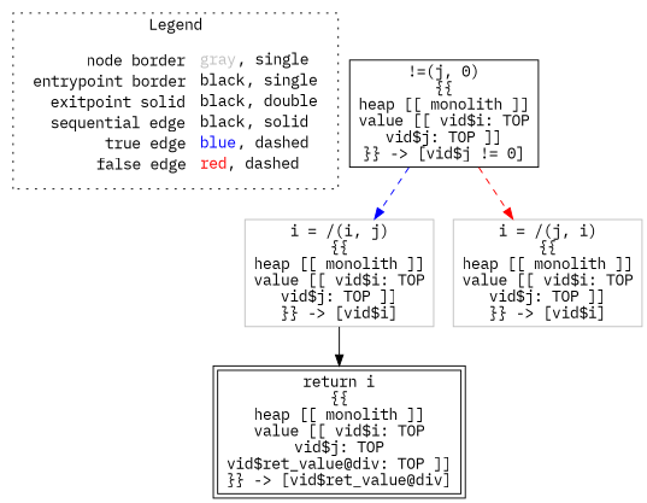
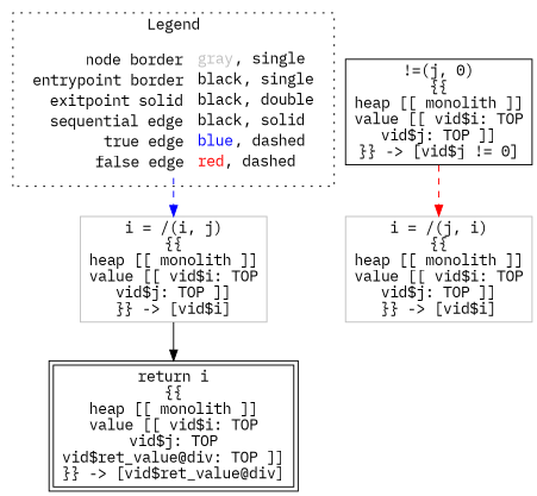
  digraph {
    fontname="IBM Plex Mono"
    node [fontname="IBM Plex Mono" shape=rect color=black]
    edge [fontname="IBM Plex Mono" style=dashed]
    n1 [label=<<table border="0" cellpadding="2" cellspacing="0" cellborder="0"><tr><td align="right">node border&nbsp;</td><td align="left"><font color="gray">gray</font>, single</td></tr><tr><td align="right">entrypoint border&nbsp;</td><td align="left"><font color="black">black</font>, single</td></tr><tr><td align="right">exitpoint solid&nbsp;</td><td align="left"><font color="black">black</font>, double</td></tr><tr><td align="right">sequential edge&nbsp;</td><td align="left"><font color="black">black</font>, solid</td></tr><tr><td align="right">true edge&nbsp;</td><td align="left"><font color="blue">blue</font>, dashed</td></tr><tr><td align="right">false edge&nbsp;</td><td align="left"><font color="red">red</font>, dashed</td></tr></table>> shape=plaintext color=""]
    n2 [label=<!=(j, 0)<BR/>{{<BR/>heap [[ monolith ]]<BR/>value [[ vid$i: TOP<BR/>vid$j: TOP ]]<BR/>}} -&gt; [vid$j != 0]>]
    n3 [color=gray label=<i = /(i, j)<BR/>{{<BR/>heap [[ monolith ]]<BR/>value [[ vid$i: TOP<BR/>vid$j: TOP ]]<BR/>}} -&gt; [vid$i]>]
    n4 [color=gray label=<i = /(j, i)<BR/>{{<BR/>heap [[ monolith ]]<BR/>value [[ vid$i: TOP<BR/>vid$j: TOP ]]<BR/>}} -&gt; [vid$i]>]
    n5 [label=<return i<BR/>{{<BR/>heap [[ monolith ]]<BR/>value [[ vid$i: TOP<BR/>vid$j: TOP<BR/>vid$ret_value@div: TOP ]]<BR/>}} -&gt; [vid$ret_value@div]> peripheries=2]
    subgraph cluster_1 {
      label=Legend
      style=dotted
      n1
    }
-   n2 -> n3 [color=blue]
+   n1 -> n3 [color=blue]
    n2 -> n4 [color=red]
    n3 -> n5 [color=black style=""]
  }
